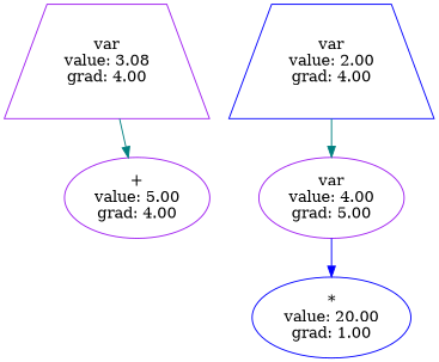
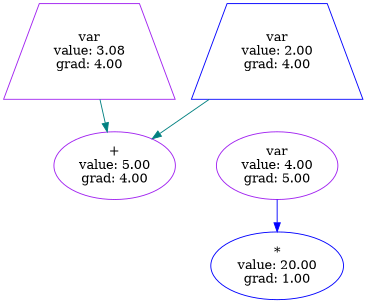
  digraph {
    node [color=purple shape=ellipse]
    edge [color=teal]
    n1 [color=blue label="*\nvalue: 20.00\ngrad: 1.00"]
    n2 [label="+\nvalue: 5.00\ngrad: 4.00"]
    n3 [label="var\nvalue: 4.00\ngrad: 5.00"]
    n4 [color=blue label="var\nvalue: 2.00\ngrad: 4.00" shape=trapezium]
    n5 [label="var\nvalue: 3.08\ngrad: 4.00" shape=trapezium]
    n3 -> n1 [color=blue]
-   n4 -> n3
+   n4 -> n2
    n5 -> n2
  }
